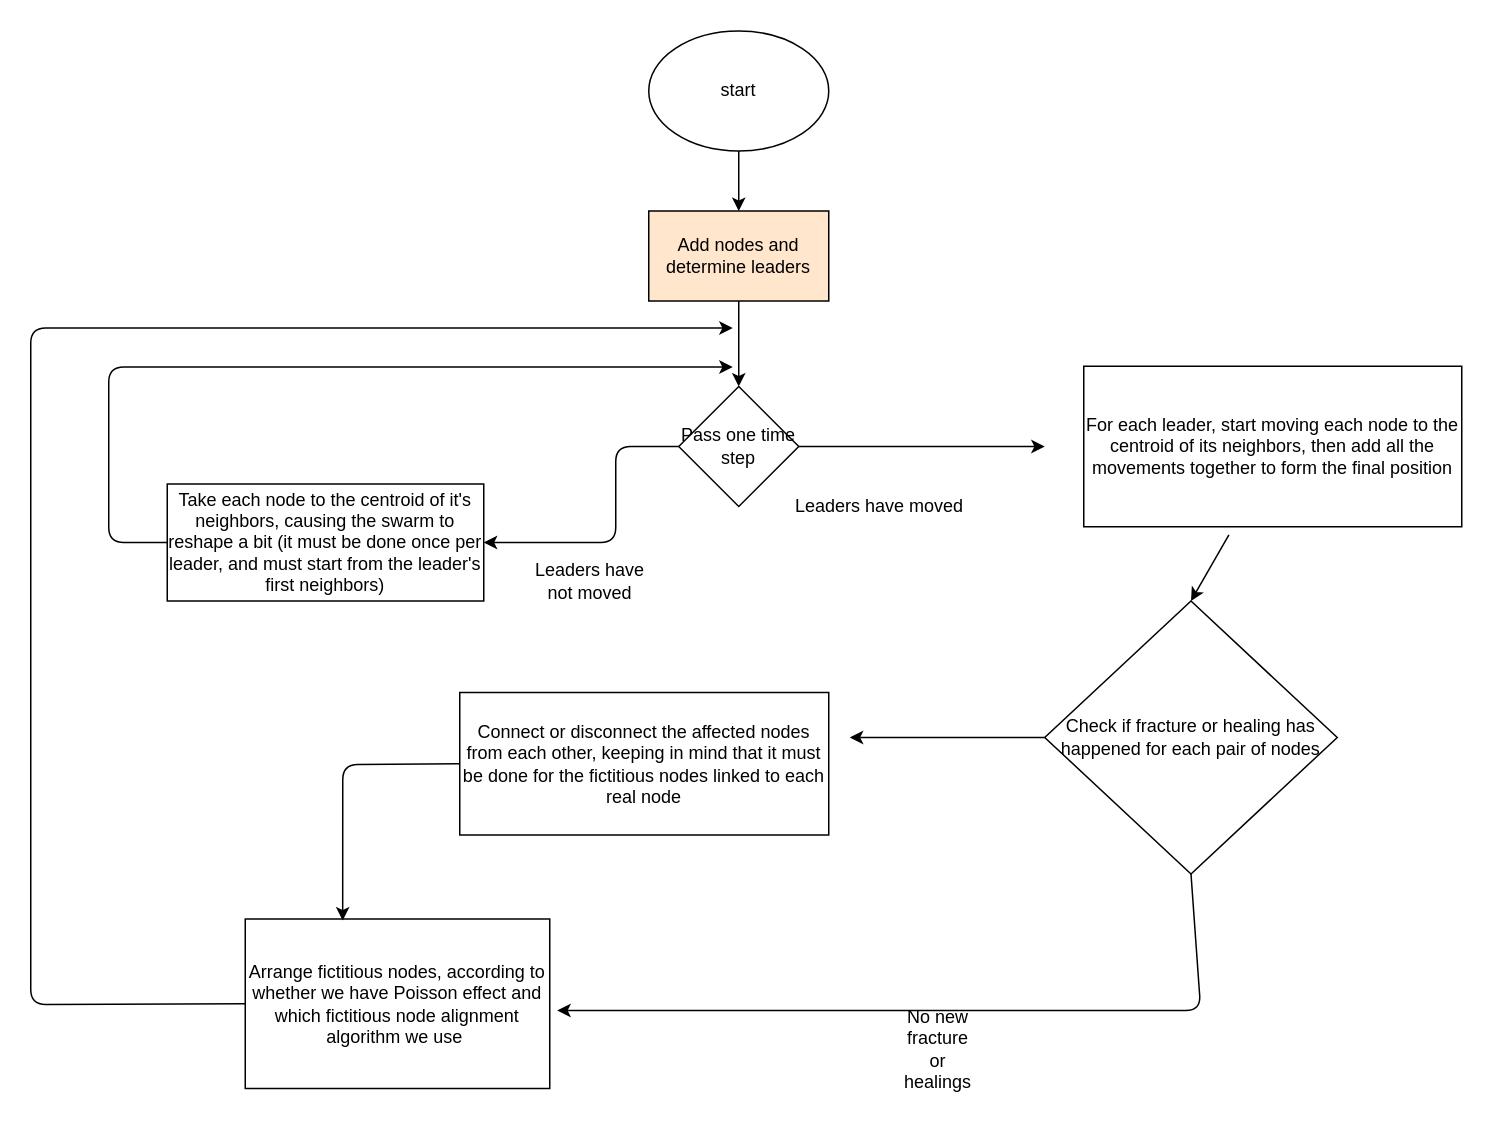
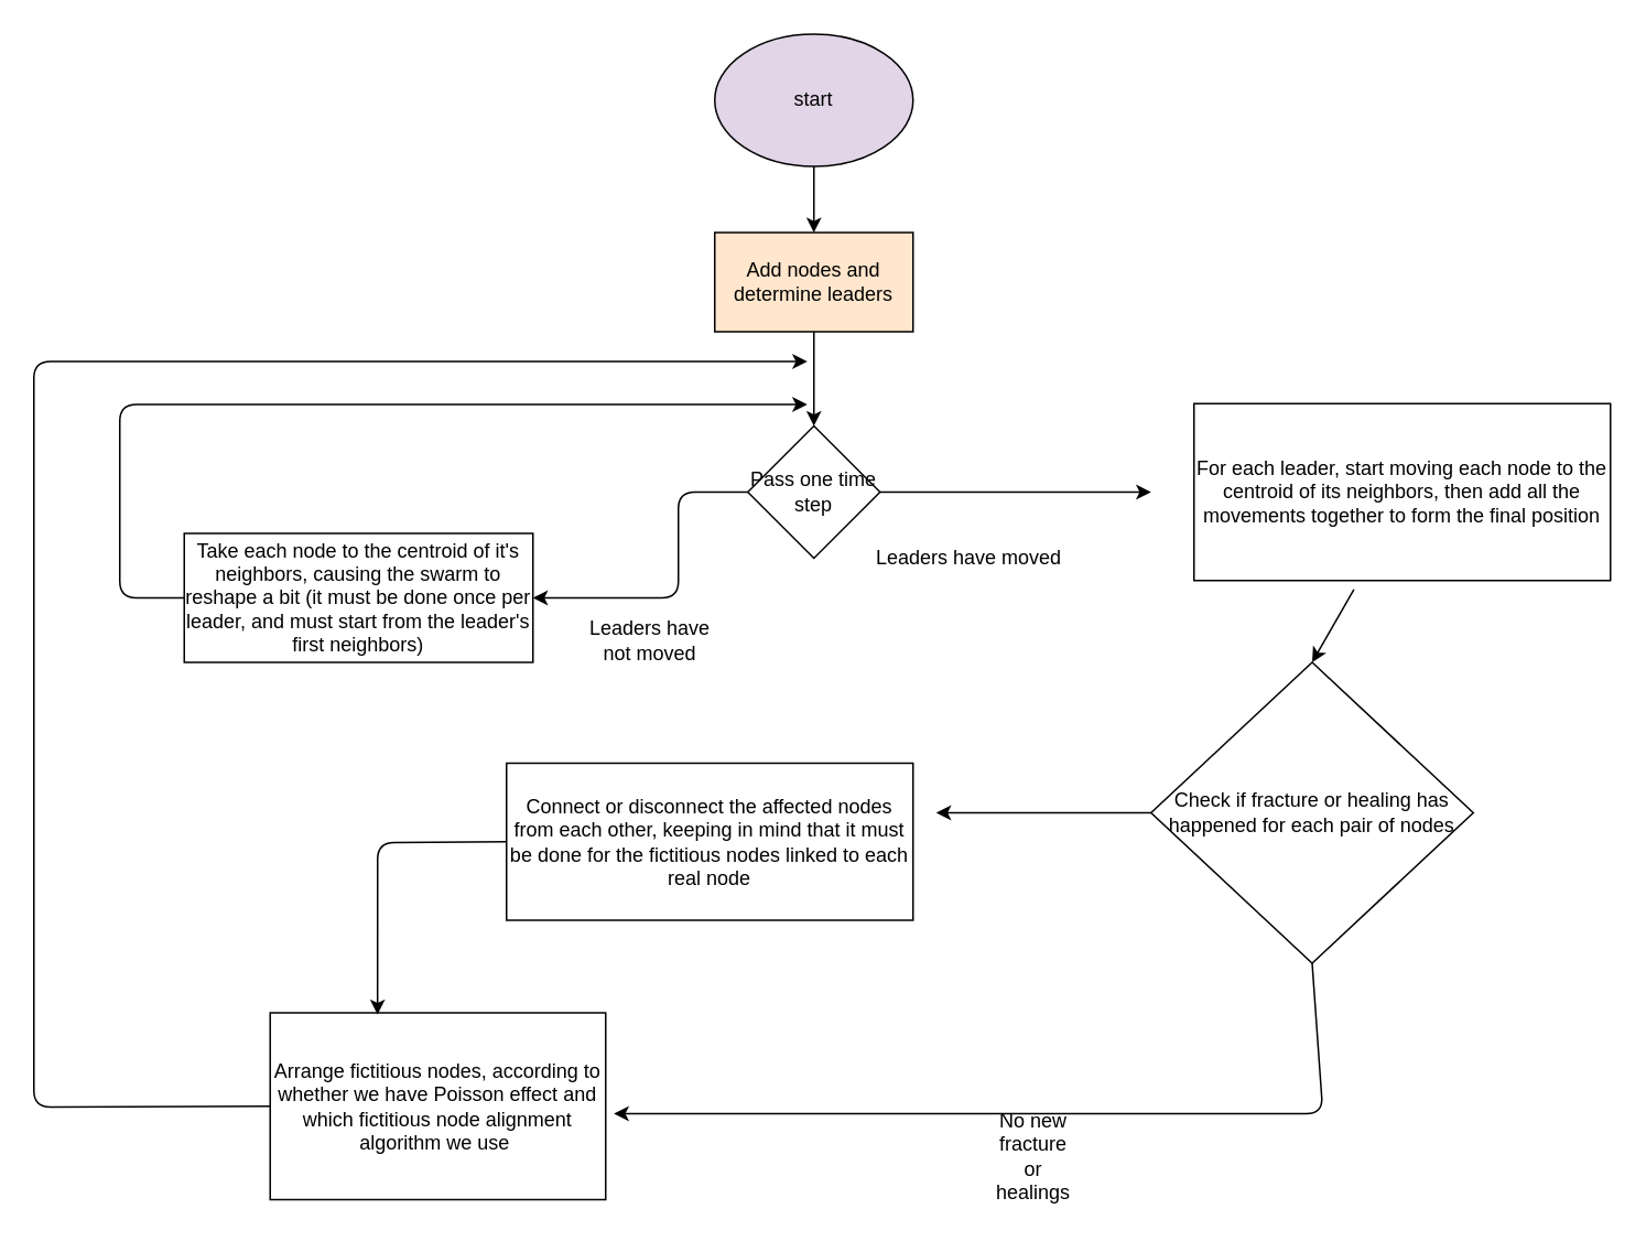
  <mxCell id="0" />
  <mxCell id="1" parent="0" />
- <mxCell id="2" value="start" style="ellipse;whiteSpace=wrap;html=1;" vertex="1" parent="1"><mxGeometry x="432" y="20" width="120" height="80" as="geometry" /></mxCell>
+ <mxCell id="2" value="start" style="ellipse;whiteSpace=wrap;html=1;fillColor=#e1d5e7;" vertex="1" parent="1"><mxGeometry x="432" y="20" width="120" height="80" as="geometry" /></mxCell>
  <mxCell id="3" value="Add nodes and determine leaders" style="rounded=0;whiteSpace=wrap;html=1;fillColor=#ffe6cc;" vertex="1" parent="1"><mxGeometry x="432" y="140" width="120" height="60" as="geometry" /></mxCell>
  <mxCell id="4" value="" style="endArrow=classic;html=1;entryX=0.5;entryY=0;entryDx=0;entryDy=0;" edge="1" parent="1" source="2" target="3"><mxGeometry width="50" height="50" relative="1" as="geometry"><mxPoint x="282" y="270" as="sourcePoint" /><mxPoint x="332" y="220" as="targetPoint" /></mxGeometry></mxCell>
  <mxCell id="5" value="" style="endArrow=classic;html=1;exitX=0.5;exitY=1;exitDx=0;exitDy=0;entryX=0.5;entryY=0;entryDx=0;entryDy=0;" edge="1" parent="1" source="3"><mxGeometry width="50" height="50" relative="1" as="geometry"><mxPoint x="462" y="255" as="sourcePoint" /><mxPoint x="492" y="257" as="targetPoint" /></mxGeometry></mxCell>
  <mxCell id="6" value="Pass one time step" style="rhombus;whiteSpace=wrap;html=1;" vertex="1" parent="1"><mxGeometry x="452" y="257" width="80" height="80" as="geometry" /></mxCell>
  <mxCell id="7" value="Take each node to the centroid of it's neighbors, causing the swarm to reshape a bit (it must be done once per leader, and must start from the leader's first neighbors)" style="rounded=0;whiteSpace=wrap;html=1;" vertex="1" parent="1"><mxGeometry x="111" y="322" width="211" height="78" as="geometry" /></mxCell>
  <mxCell id="8" value="" style="endArrow=classic;html=1;exitX=0;exitY=0.5;exitDx=0;exitDy=0;entryX=1;entryY=0.5;entryDx=0;entryDy=0;" edge="1" parent="1" source="6" target="7"><mxGeometry width="50" height="50" relative="1" as="geometry"><mxPoint x="111" y="476" as="sourcePoint" /><mxPoint x="161" y="426" as="targetPoint" /><Array as="points"><mxPoint x="410" y="297" /><mxPoint x="410" y="361" /></Array></mxGeometry></mxCell>
  <mxCell id="9" value="Leaders have not moved" style="text;html=1;strokeColor=none;fillColor=none;align=center;verticalAlign=middle;whiteSpace=wrap;rounded=0;" vertex="1" parent="1"><mxGeometry x="354" y="348" width="78" height="78" as="geometry" /></mxCell>
  <mxCell id="10" value="" style="endArrow=classic;html=1;exitX=0;exitY=0.5;exitDx=0;exitDy=0;" edge="1" parent="1" source="7"><mxGeometry width="50" height="50" relative="1" as="geometry"><mxPoint x="267" y="307" as="sourcePoint" /><mxPoint x="488" y="244" as="targetPoint" /><Array as="points"><mxPoint x="72" y="361" /><mxPoint x="72" y="244" /></Array></mxGeometry></mxCell>
  <mxCell id="11" style="edgeStyle=orthogonalEdgeStyle;rounded=0;orthogonalLoop=1;jettySize=auto;html=1;exitX=0.5;exitY=1;exitDx=0;exitDy=0;" edge="1" parent="1" source="9" target="9"><mxGeometry relative="1" as="geometry" /></mxCell>
  <mxCell id="12" value="" style="endArrow=classic;html=1;exitX=1;exitY=0.5;exitDx=0;exitDy=0;" edge="1" parent="1" source="6"><mxGeometry width="50" height="50" relative="1" as="geometry"><mxPoint x="618" y="320" as="sourcePoint" /><mxPoint x="696" y="297" as="targetPoint" /></mxGeometry></mxCell>
  <mxCell id="13" value="Leaders have moved" style="text;html=1;strokeColor=none;fillColor=none;align=center;verticalAlign=middle;whiteSpace=wrap;rounded=0;" vertex="1" parent="1"><mxGeometry x="527" y="312" width="118" height="49" as="geometry" /></mxCell>
  <mxCell id="14" value="&lt;span&gt;For each leader, start moving each node to the centroid of its neighbors, then add all the movements together to form the final position&lt;/span&gt;" style="rounded=0;whiteSpace=wrap;html=1;" vertex="1" parent="1"><mxGeometry x="722" y="243.5" width="252" height="107" as="geometry" /></mxCell>
  <mxCell id="15" value="Check if fracture or healing has happened for each pair of nodes" style="rhombus;whiteSpace=wrap;html=1;" vertex="1" parent="1"><mxGeometry x="696" y="400" width="195" height="182" as="geometry" /></mxCell>
  <mxCell id="16" value="" style="endArrow=classic;html=1;entryX=0.5;entryY=0;entryDx=0;entryDy=0;exitX=0.384;exitY=1.05;exitDx=0;exitDy=0;exitPerimeter=0;" edge="1" parent="1" source="14" target="15"><mxGeometry width="50" height="50" relative="1" as="geometry"><mxPoint x="787" y="387" as="sourcePoint" /><mxPoint x="850" y="374" as="targetPoint" /></mxGeometry></mxCell>
  <mxCell id="17" value="" style="endArrow=classic;html=1;exitX=0;exitY=0.5;exitDx=0;exitDy=0;" edge="1" parent="1" source="15"><mxGeometry width="50" height="50" relative="1" as="geometry"><mxPoint x="566" y="515" as="sourcePoint" /><mxPoint x="566" y="491" as="targetPoint" /></mxGeometry></mxCell>
  <mxCell id="18" value="Connect or disconnect the affected nodes from each other, keeping in mind that it must be done for the fictitious nodes linked to each real node" style="rounded=0;whiteSpace=wrap;html=1;" vertex="1" parent="1"><mxGeometry x="306" y="461" width="246" height="95" as="geometry" /></mxCell>
  <mxCell id="19" value="Arrange fictitious nodes, according to whether we have Poisson effect and which fictitious node alignment algorithm we use&amp;nbsp;" style="rounded=0;whiteSpace=wrap;html=1;" vertex="1" parent="1"><mxGeometry x="163" y="612" width="203" height="113" as="geometry" /></mxCell>
  <mxCell id="20" value="" style="endArrow=classic;html=1;exitX=0.5;exitY=1;exitDx=0;exitDy=0;" edge="1" parent="1" source="15"><mxGeometry width="50" height="50" relative="1" as="geometry"><mxPoint x="540" y="671" as="sourcePoint" /><mxPoint x="371" y="673" as="targetPoint" /><Array as="points"><mxPoint x="800" y="673" /></Array></mxGeometry></mxCell>
  <mxCell id="21" value="" style="endArrow=classic;html=1;exitX=0;exitY=0.5;exitDx=0;exitDy=0;entryX=0.32;entryY=0.009;entryDx=0;entryDy=0;entryPerimeter=0;" edge="1" parent="1" source="18" target="19"><mxGeometry width="50" height="50" relative="1" as="geometry"><mxPoint x="189" y="541" as="sourcePoint" /><mxPoint x="239" y="491" as="targetPoint" /><Array as="points"><mxPoint x="228" y="509" /></Array></mxGeometry></mxCell>
  <mxCell id="22" value="No new fracture or healings" style="text;html=1;strokeColor=none;fillColor=none;align=center;verticalAlign=middle;whiteSpace=wrap;rounded=0;" vertex="1" parent="1"><mxGeometry x="605" y="663" width="40" height="72" as="geometry" /></mxCell>
  <mxCell id="23" value="" style="endArrow=classic;html=1;exitX=0;exitY=0.5;exitDx=0;exitDy=0;" edge="1" parent="1" source="19"><mxGeometry width="50" height="50" relative="1" as="geometry"><mxPoint x="59" y="814" as="sourcePoint" /><mxPoint x="488" y="218" as="targetPoint" /><Array as="points"><mxPoint x="20" y="669" /><mxPoint x="20" y="218" /></Array></mxGeometry></mxCell>
